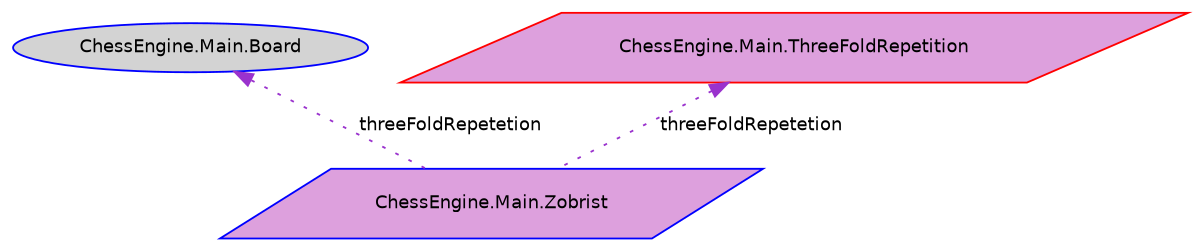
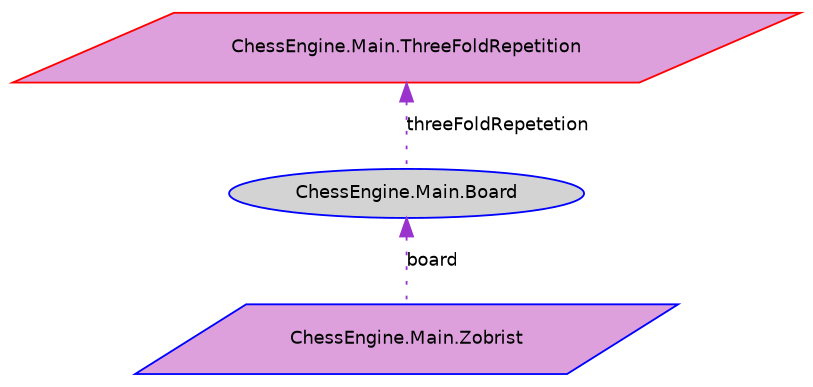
  digraph {
    node [color=blue fillcolor=plum fontname=Helvetica fontsize=10 shape=parallelogram style=filled]
    edge [color=darkorchid3 dir=back fontname=Helvetica fontsize=10 labelfontname=Helvetica labelfontsize=10 style=dotted]
    n1 [fillcolor=lightgrey fontcolor=black height=0.2 label="ChessEngine.Main.Board" shape=ellipse width=0.4]
    n2 [height=0.2 label="ChessEngine.Main.Zobrist" width=0.4]
    n3 [color=red height=0.2 label="ChessEngine.Main.ThreeFoldRepetition" width=0.4]
-   n1 -> n2 [label=threeFoldRepetetion]
-   n3 -> n2 [label=threeFoldRepetetion]
+   n1 -> n2 [label=board]
+   n3 -> n1 [label=threeFoldRepetetion]
  }
